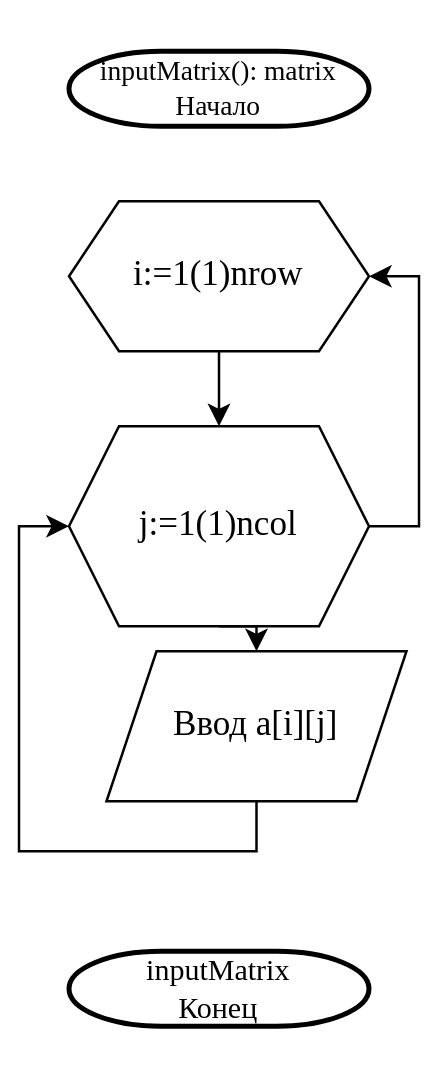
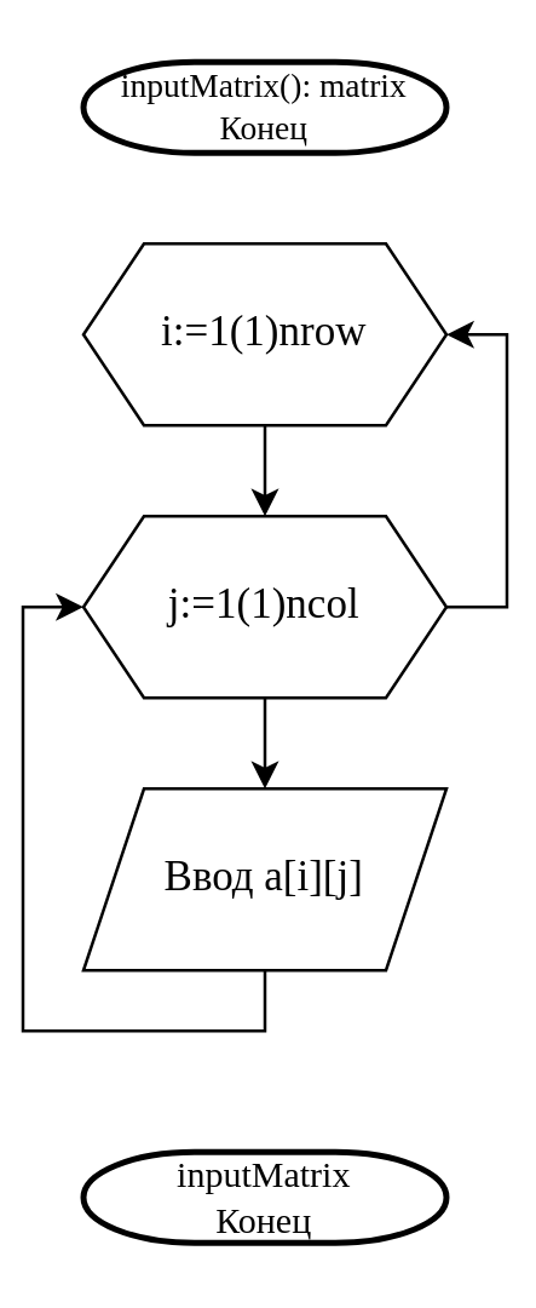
  <mxCell id="0" />
  <mxCell id="1" parent="0" />
- <mxCell id="2" value="&lt;font style=&quot;font-size: 11px;&quot; face=&quot;Times New Roman&quot;&gt;inputMatrix(): matrix&lt;br style=&quot;font-size: 11px;&quot;&gt;Начало&lt;/font&gt;" style="strokeWidth=2;html=1;shape=mxgraph.flowchart.terminator;whiteSpace=wrap;fontSize=11;" vertex="1" parent="1"><mxGeometry width="120" height="30" as="geometry" x="20" y="20" /></mxCell>
+ <mxCell id="2" value="&lt;font style=&quot;font-size: 11px;&quot; face=&quot;Times New Roman&quot;&gt;inputMatrix(): matrix&lt;br style=&quot;font-size: 11px;&quot;&gt;Конец&lt;/font&gt;" style="strokeWidth=2;html=1;shape=mxgraph.flowchart.terminator;whiteSpace=wrap;fontSize=11;" vertex="1" parent="1"><mxGeometry width="120" height="30" as="geometry" x="20" y="20" /></mxCell>
  <mxCell id="3" style="edgeStyle=orthogonalEdgeStyle;rounded=0;orthogonalLoop=1;jettySize=auto;html=1;exitX=0.5;exitY=1;exitDx=0;exitDy=0;entryX=0.5;entryY=0;entryDx=0;entryDy=0;fontSize=11;" edge="1" parent="1" source="4" target="7"><mxGeometry relative="1" as="geometry" /></mxCell>
  <mxCell id="4" value="i:=1(1)nrow" style="shape=hexagon;perimeter=hexagonPerimeter2;whiteSpace=wrap;html=1;fixedSize=1;fontSize=14;fontFamily=Times New Roman;" vertex="1" parent="1"><mxGeometry y="80" width="120" height="60" as="geometry" x="20" /></mxCell>
  <mxCell id="5" style="edgeStyle=orthogonalEdgeStyle;rounded=0;orthogonalLoop=1;jettySize=auto;html=1;exitX=0.5;exitY=1;exitDx=0;exitDy=0;entryX=0.5;entryY=0;entryDx=0;entryDy=0;fontSize=11;" edge="1" parent="1" source="7" target="9"><mxGeometry relative="1" as="geometry" /></mxCell>
  <mxCell id="6" style="edgeStyle=orthogonalEdgeStyle;rounded=0;orthogonalLoop=1;jettySize=auto;html=1;exitX=1;exitY=0.5;exitDx=0;exitDy=0;entryX=1;entryY=0.5;entryDx=0;entryDy=0;fontSize=11;" edge="1" parent="1" source="7" target="4"><mxGeometry relative="1" as="geometry" /></mxCell>
- <mxCell id="7" value="j:=1(1)ncol" style="shape=hexagon;perimeter=hexagonPerimeter2;whiteSpace=wrap;html=1;fixedSize=1;fontSize=14;fontFamily=Times New Roman;" vertex="1" parent="1"><mxGeometry x="20" y="170" width="120" height="80" as="geometry" /></mxCell>
+ <mxCell id="7" value="j:=1(1)ncol" style="shape=hexagon;perimeter=hexagonPerimeter2;whiteSpace=wrap;html=1;fixedSize=1;fontSize=14;fontFamily=Times New Roman;" vertex="1" parent="1"><mxGeometry y="170" width="120" height="60" as="geometry" x="20" /></mxCell>
  <mxCell id="8" style="edgeStyle=orthogonalEdgeStyle;rounded=0;orthogonalLoop=1;jettySize=auto;html=1;exitX=0.5;exitY=1;exitDx=0;exitDy=0;entryX=0;entryY=0.5;entryDx=0;entryDy=0;fontSize=11;" edge="1" parent="1" source="9" target="7"><mxGeometry relative="1" as="geometry" /></mxCell>
- <mxCell id="9" value="&lt;font face=&quot;Times New Roman&quot; style=&quot;font-size: 14px&quot;&gt;Ввод a[i][j]&lt;/font&gt;" style="shape=parallelogram;perimeter=parallelogramPerimeter;whiteSpace=wrap;html=1;fixedSize=1;fontSize=11;" vertex="1" parent="1"><mxGeometry x="35" y="260" width="120" height="60" as="geometry" /></mxCell>
+ <mxCell id="9" value="&lt;font face=&quot;Times New Roman&quot; style=&quot;font-size: 14px&quot;&gt;Ввод a[i][j]&lt;/font&gt;" style="shape=parallelogram;perimeter=parallelogramPerimeter;whiteSpace=wrap;html=1;fixedSize=1;fontSize=11;" vertex="1" parent="1"><mxGeometry x="20" y="260" width="120" height="60" as="geometry" /></mxCell>
  <mxCell id="10" value="&lt;font face=&quot;Times New Roman&quot; style=&quot;font-size: 12px&quot;&gt;inputMatrix&lt;br&gt;Конец&lt;/font&gt;" style="strokeWidth=2;html=1;shape=mxgraph.flowchart.terminator;whiteSpace=wrap;fontSize=11;" vertex="1" parent="1"><mxGeometry y="380" width="120" height="30" as="geometry" x="20" /></mxCell>
